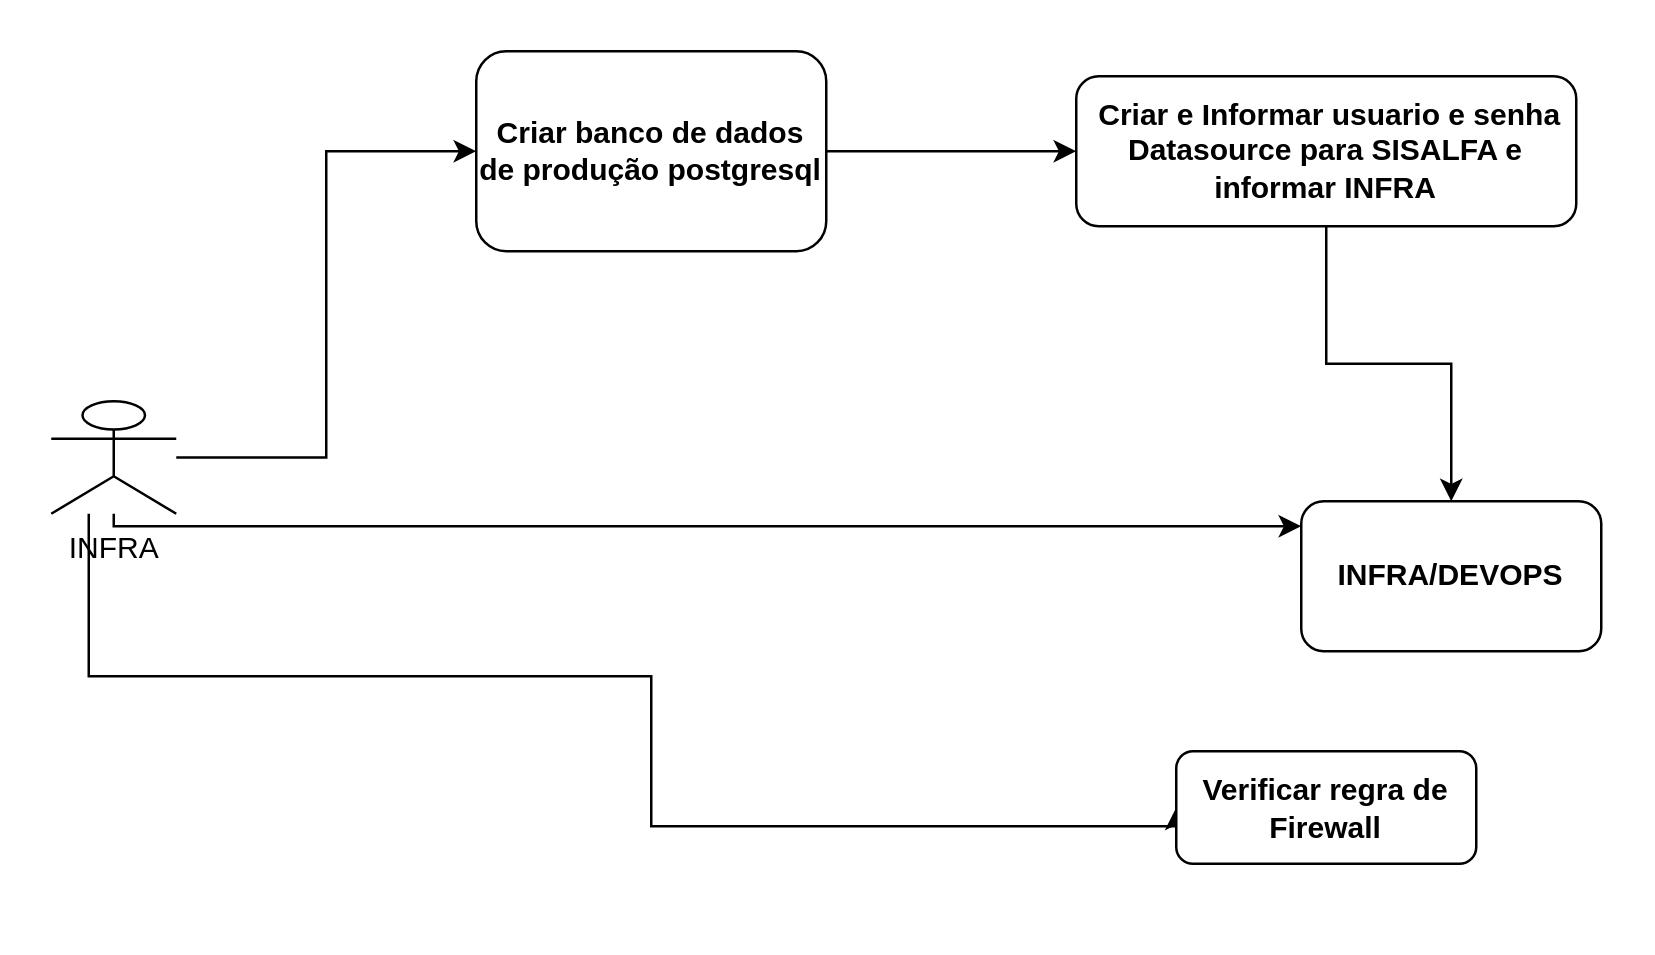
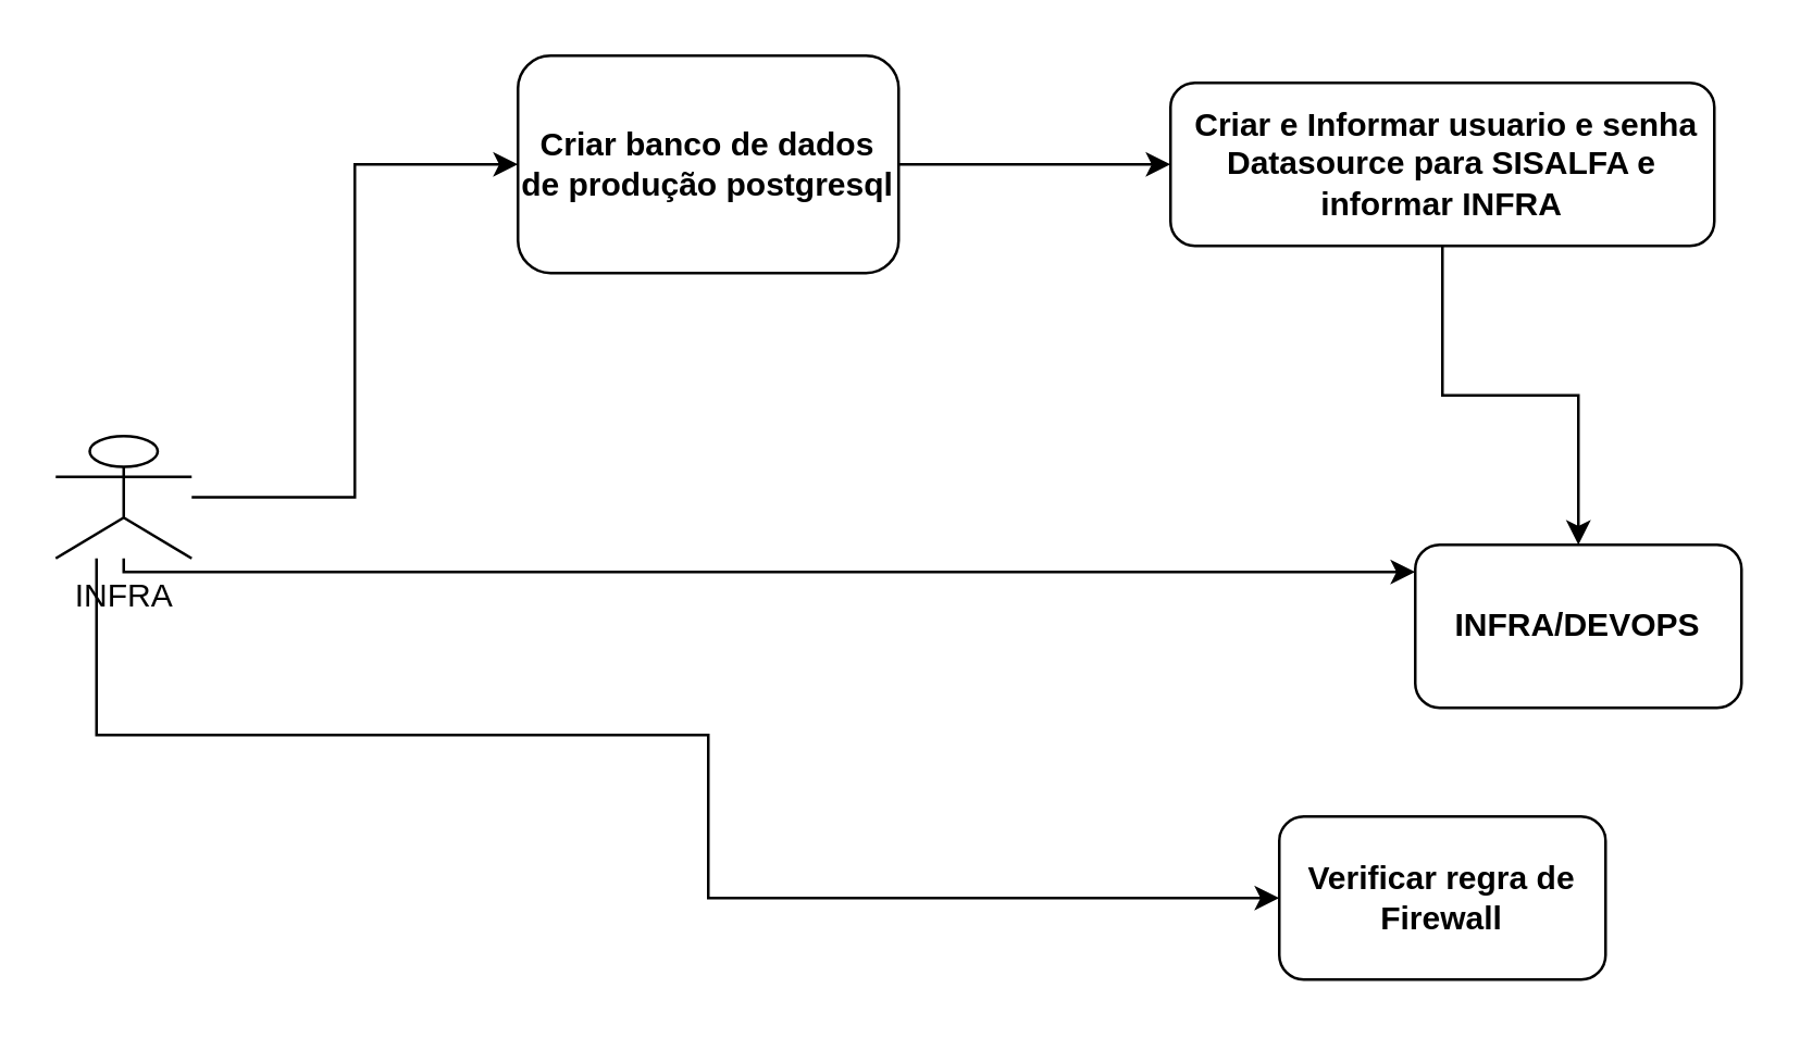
  <mxCell id="0" />
  <mxCell id="1" parent="0" />
  <mxCell id="2" style="edgeStyle=orthogonalEdgeStyle;rounded=0;orthogonalLoop=1;jettySize=auto;html=1;entryX=0;entryY=0.5;entryDx=0;entryDy=0;" edge="1" parent="1" source="5" target="7"><mxGeometry relative="1" as="geometry" /></mxCell>
  <mxCell id="3" style="edgeStyle=orthogonalEdgeStyle;rounded=0;orthogonalLoop=1;jettySize=auto;html=1;" edge="1" parent="1" source="5" target="8"><mxGeometry relative="1" as="geometry"><Array as="points"><mxPoint x="270" y="210" /><mxPoint x="270" y="210" /></Array></mxGeometry></mxCell>
  <mxCell id="4" style="edgeStyle=orthogonalEdgeStyle;rounded=0;orthogonalLoop=1;jettySize=auto;html=1;entryX=0;entryY=0.5;entryDx=0;entryDy=0;" edge="1" parent="1" source="5" target="11"><mxGeometry relative="1" as="geometry"><Array as="points"><mxPoint x="35" y="270" /><mxPoint x="260" y="270" /><mxPoint x="260" y="330" /></Array></mxGeometry></mxCell>
  <mxCell id="5" value="INFRA" style="shape=umlActor;verticalLabelPosition=bottom;verticalAlign=top;html=1;outlineConnect=0;" vertex="1" parent="1"><mxGeometry x="20" y="160" width="50" height="45" as="geometry" /></mxCell>
  <mxCell id="6" style="edgeStyle=orthogonalEdgeStyle;rounded=0;orthogonalLoop=1;jettySize=auto;html=1;" edge="1" parent="1" source="7" target="10"><mxGeometry relative="1" as="geometry"><mxPoint x="510" y="60" as="targetPoint" /></mxGeometry></mxCell>
  <mxCell id="7" value="Criar banco de dados de produção&amp;nbsp;postgresql" style="rounded=1;whiteSpace=wrap;html=1;fontStyle=1" vertex="1" parent="1"><mxGeometry x="190" y="20" width="140" height="80" as="geometry" /></mxCell>
  <mxCell id="8" value="INFRA/DEVOPS" style="rounded=1;whiteSpace=wrap;html=1;fontStyle=1" vertex="1" parent="1"><mxGeometry x="520" y="200" width="120" height="60" as="geometry" /></mxCell>
  <mxCell id="9" style="edgeStyle=orthogonalEdgeStyle;rounded=0;orthogonalLoop=1;jettySize=auto;html=1;" edge="1" parent="1" source="10" target="8"><mxGeometry relative="1" as="geometry" /></mxCell>
  <mxCell id="10" value="&lt;span&gt;&amp;nbsp;Criar e Informar usuario e senha Datasource para SISALFA e informar INFRA&lt;/span&gt;" style="rounded=1;whiteSpace=wrap;html=1;fontStyle=1" vertex="1" parent="1"><mxGeometry x="430" y="30" width="200" height="60" as="geometry" /></mxCell>
- <mxCell id="11" value="Verificar regra de Firewall" style="rounded=1;whiteSpace=wrap;html=1;fontStyle=1" vertex="1" parent="1"><mxGeometry x="470" y="300" width="120" height="45" as="geometry" /></mxCell>
+ <mxCell id="11" value="Verificar regra de Firewall" style="rounded=1;whiteSpace=wrap;html=1;fontStyle=1" vertex="1" parent="1"><mxGeometry x="470" y="300" width="120" height="60" as="geometry" /></mxCell>
